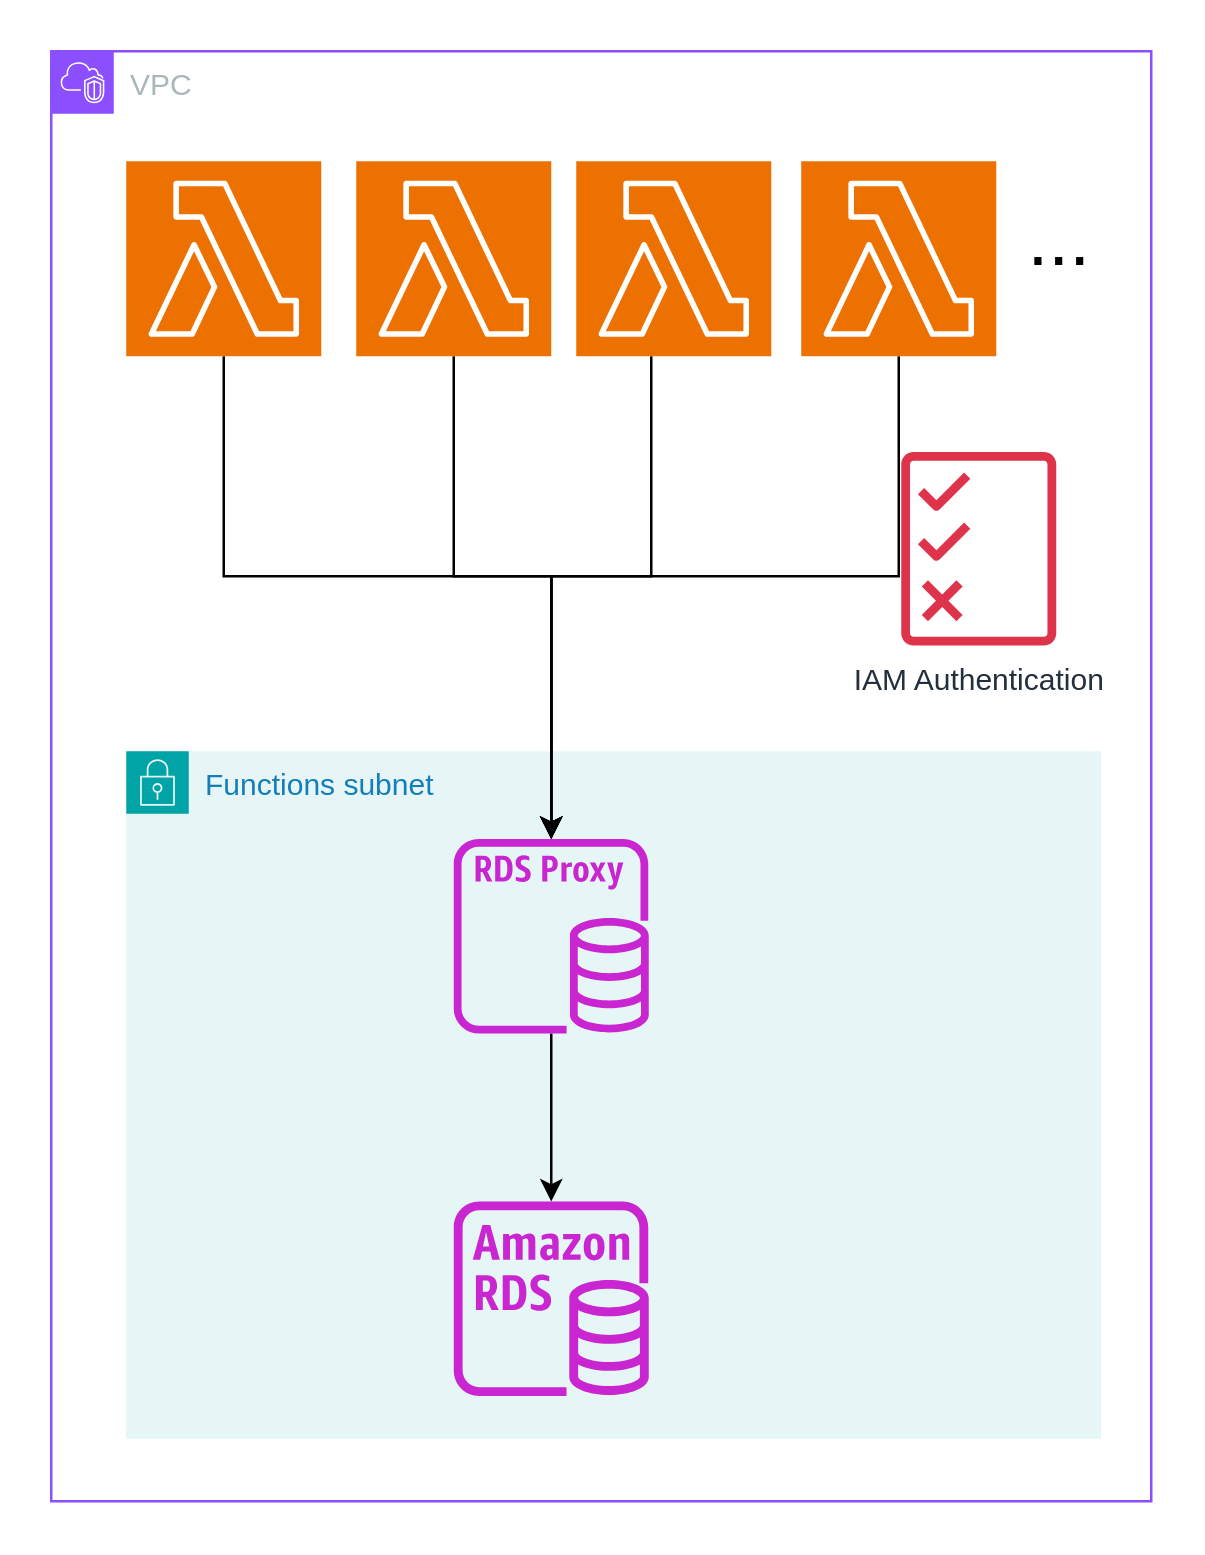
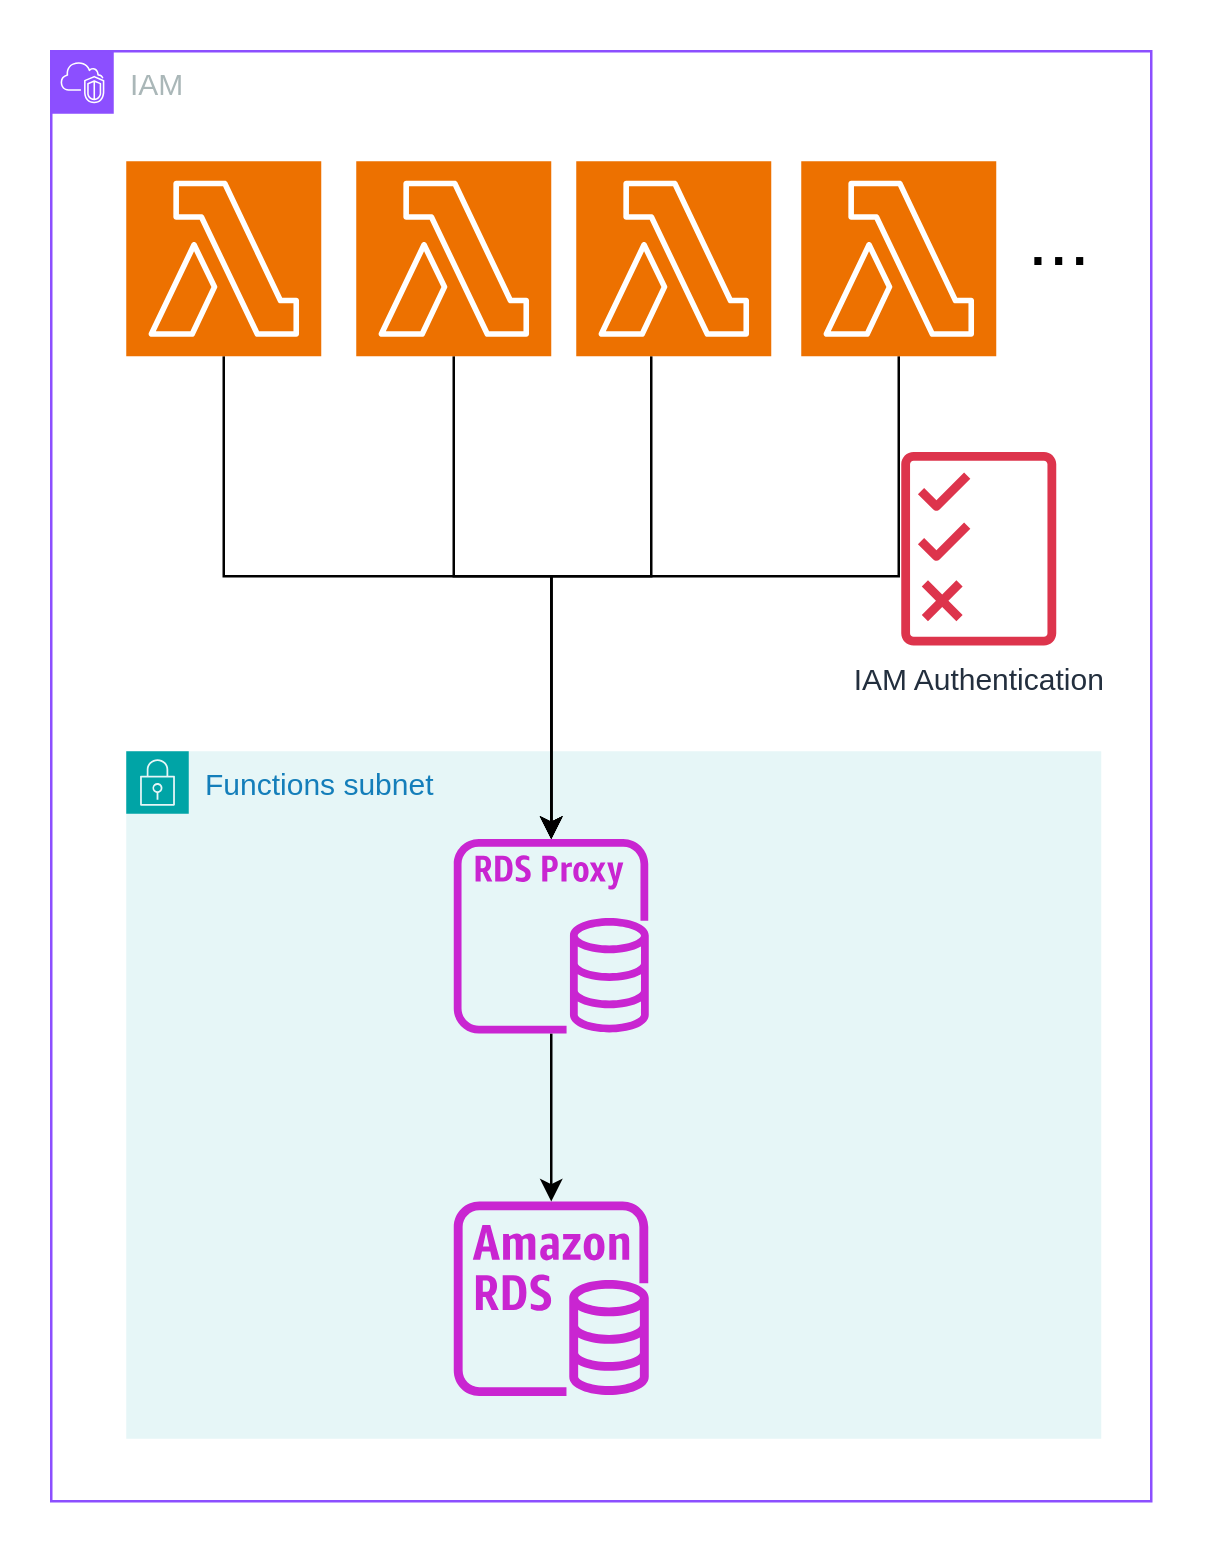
  <mxCell id="0" />
  <mxCell id="1" parent="0" />
- <mxCell id="2" value="VPC" style="points=[[0,0],[0.25,0],[0.5,0],[0.75,0],[1,0],[1,0.25],[1,0.5],[1,0.75],[1,1],[0.75,1],[0.5,1],[0.25,1],[0,1],[0,0.75],[0,0.5],[0,0.25]];outlineConnect=0;gradientColor=none;html=1;whiteSpace=wrap;fontSize=12;fontStyle=0;container=1;pointerEvents=0;collapsible=0;recursiveResize=0;shape=mxgraph.aws4.group;grIcon=mxgraph.aws4.group_vpc2;strokeColor=#8C4FFF;fillColor=none;verticalAlign=top;align=left;spacingLeft=30;fontColor=#AAB7B8;dashed=0;" vertex="1" parent="1"><mxGeometry x="20" y="20" width="440" height="580" as="geometry" /></mxCell>
+ <mxCell id="2" value="IAM" style="points=[[0,0],[0.25,0],[0.5,0],[0.75,0],[1,0],[1,0.25],[1,0.5],[1,0.75],[1,1],[0.75,1],[0.5,1],[0.25,1],[0,1],[0,0.75],[0,0.5],[0,0.25]];outlineConnect=0;gradientColor=none;html=1;whiteSpace=wrap;fontSize=12;fontStyle=0;container=1;pointerEvents=0;collapsible=0;recursiveResize=0;shape=mxgraph.aws4.group;grIcon=mxgraph.aws4.group_vpc2;strokeColor=#8C4FFF;fillColor=none;verticalAlign=top;align=left;spacingLeft=30;fontColor=#AAB7B8;dashed=0;" vertex="1" parent="1"><mxGeometry x="20" y="20" width="440" height="580" as="geometry" /></mxCell>
  <mxCell id="3" value="Functions subnet" style="points=[[0,0],[0.25,0],[0.5,0],[0.75,0],[1,0],[1,0.25],[1,0.5],[1,0.75],[1,1],[0.75,1],[0.5,1],[0.25,1],[0,1],[0,0.75],[0,0.5],[0,0.25]];outlineConnect=0;gradientColor=none;html=1;whiteSpace=wrap;fontSize=12;fontStyle=0;container=1;pointerEvents=0;collapsible=0;recursiveResize=0;shape=mxgraph.aws4.group;grIcon=mxgraph.aws4.group_security_group;grStroke=0;strokeColor=#00A4A6;fillColor=#E6F6F7;verticalAlign=top;align=left;spacingLeft=30;fontColor=#147EBA;dashed=0;" vertex="1" parent="2"><mxGeometry x="30" y="280" width="390" height="275" as="geometry" /></mxCell>
  <mxCell id="4" value="" style="sketch=0;outlineConnect=0;fontColor=#232F3E;gradientColor=none;fillColor=#C925D1;strokeColor=none;dashed=0;verticalLabelPosition=bottom;verticalAlign=top;align=center;html=1;fontSize=12;fontStyle=0;aspect=fixed;pointerEvents=1;shape=mxgraph.aws4.rds_instance;" vertex="1" parent="3"><mxGeometry x="131" y="180" width="78" height="78" as="geometry" /></mxCell>
  <mxCell id="5" style="edgeStyle=orthogonalEdgeStyle;rounded=0;orthogonalLoop=1;jettySize=auto;html=1;" edge="1" parent="3" source="6" target="4"><mxGeometry relative="1" as="geometry" /></mxCell>
  <mxCell id="6" value="" style="sketch=0;outlineConnect=0;fontColor=#232F3E;gradientColor=none;fillColor=#C925D1;strokeColor=none;dashed=0;verticalLabelPosition=bottom;verticalAlign=top;align=center;html=1;fontSize=12;fontStyle=0;aspect=fixed;pointerEvents=1;shape=mxgraph.aws4.rds_proxy;" vertex="1" parent="3"><mxGeometry x="131" y="35" width="78" height="78" as="geometry" /></mxCell>
  <mxCell id="7" style="edgeStyle=orthogonalEdgeStyle;rounded=0;orthogonalLoop=1;jettySize=auto;html=1;" edge="1" parent="2" source="8" target="6"><mxGeometry relative="1" as="geometry"><Array as="points"><mxPoint x="69" y="210" /><mxPoint x="200" y="210" /></Array></mxGeometry></mxCell>
  <mxCell id="8" value="" style="sketch=0;points=[[0,0,0],[0.25,0,0],[0.5,0,0],[0.75,0,0],[1,0,0],[0,1,0],[0.25,1,0],[0.5,1,0],[0.75,1,0],[1,1,0],[0,0.25,0],[0,0.5,0],[0,0.75,0],[1,0.25,0],[1,0.5,0],[1,0.75,0]];outlineConnect=0;fontColor=#232F3E;fillColor=#ED7100;strokeColor=#ffffff;dashed=0;verticalLabelPosition=bottom;verticalAlign=top;align=center;html=1;fontSize=12;fontStyle=0;aspect=fixed;shape=mxgraph.aws4.resourceIcon;resIcon=mxgraph.aws4.lambda;" vertex="1" parent="2"><mxGeometry x="30" y="44" width="78" height="78" as="geometry" /></mxCell>
  <mxCell id="9" style="edgeStyle=orthogonalEdgeStyle;rounded=0;orthogonalLoop=1;jettySize=auto;html=1;" edge="1" parent="2" source="10" target="6"><mxGeometry relative="1" as="geometry"><Array as="points"><mxPoint x="161" y="210" /><mxPoint x="200" y="210" /></Array></mxGeometry></mxCell>
  <mxCell id="10" value="" style="sketch=0;points=[[0,0,0],[0.25,0,0],[0.5,0,0],[0.75,0,0],[1,0,0],[0,1,0],[0.25,1,0],[0.5,1,0],[0.75,1,0],[1,1,0],[0,0.25,0],[0,0.5,0],[0,0.75,0],[1,0.25,0],[1,0.5,0],[1,0.75,0]];outlineConnect=0;fontColor=#232F3E;fillColor=#ED7100;strokeColor=#ffffff;dashed=0;verticalLabelPosition=bottom;verticalAlign=top;align=center;html=1;fontSize=12;fontStyle=0;aspect=fixed;shape=mxgraph.aws4.resourceIcon;resIcon=mxgraph.aws4.lambda;" vertex="1" parent="2"><mxGeometry x="122" y="44" width="78" height="78" as="geometry" /></mxCell>
  <mxCell id="11" style="edgeStyle=orthogonalEdgeStyle;rounded=0;orthogonalLoop=1;jettySize=auto;html=1;" edge="1" parent="2" source="12" target="6"><mxGeometry relative="1" as="geometry"><Array as="points"><mxPoint x="240" y="210" /><mxPoint x="200" y="210" /></Array></mxGeometry></mxCell>
  <mxCell id="12" value="" style="sketch=0;points=[[0,0,0],[0.25,0,0],[0.5,0,0],[0.75,0,0],[1,0,0],[0,1,0],[0.25,1,0],[0.5,1,0],[0.75,1,0],[1,1,0],[0,0.25,0],[0,0.5,0],[0,0.75,0],[1,0.25,0],[1,0.5,0],[1,0.75,0]];outlineConnect=0;fontColor=#232F3E;fillColor=#ED7100;strokeColor=#ffffff;dashed=0;verticalLabelPosition=bottom;verticalAlign=top;align=center;html=1;fontSize=12;fontStyle=0;aspect=fixed;shape=mxgraph.aws4.resourceIcon;resIcon=mxgraph.aws4.lambda;" vertex="1" parent="2"><mxGeometry x="210" y="44" width="78" height="78" as="geometry" /></mxCell>
  <mxCell id="13" style="edgeStyle=orthogonalEdgeStyle;rounded=0;orthogonalLoop=1;jettySize=auto;html=1;" edge="1" parent="2" source="14" target="6"><mxGeometry relative="1" as="geometry"><Array as="points"><mxPoint x="339" y="210" /><mxPoint x="200" y="210" /></Array></mxGeometry></mxCell>
  <mxCell id="14" value="" style="sketch=0;points=[[0,0,0],[0.25,0,0],[0.5,0,0],[0.75,0,0],[1,0,0],[0,1,0],[0.25,1,0],[0.5,1,0],[0.75,1,0],[1,1,0],[0,0.25,0],[0,0.5,0],[0,0.75,0],[1,0.25,0],[1,0.5,0],[1,0.75,0]];outlineConnect=0;fontColor=#232F3E;fillColor=#ED7100;strokeColor=#ffffff;dashed=0;verticalLabelPosition=bottom;verticalAlign=top;align=center;html=1;fontSize=12;fontStyle=0;aspect=fixed;shape=mxgraph.aws4.resourceIcon;resIcon=mxgraph.aws4.lambda;" vertex="1" parent="2"><mxGeometry x="300" y="44" width="78" height="78" as="geometry" /></mxCell>
  <mxCell id="15" value="..." style="text;html=1;align=center;verticalAlign=middle;resizable=0;points=[];autosize=1;strokeColor=none;fillColor=none;fontSize=30;" vertex="1" parent="2"><mxGeometry x="378" y="50" width="50" height="50" as="geometry" /></mxCell>
  <mxCell id="16" value="IAM Authentication" style="sketch=0;outlineConnect=0;fontColor=#232F3E;gradientColor=none;fillColor=#DD344C;strokeColor=none;dashed=0;verticalLabelPosition=bottom;verticalAlign=top;align=center;html=1;fontSize=12;fontStyle=0;aspect=fixed;pointerEvents=1;shape=mxgraph.aws4.permissions;" vertex="1" parent="2"><mxGeometry x="340" y="160" width="62" height="78" as="geometry" /></mxCell>
